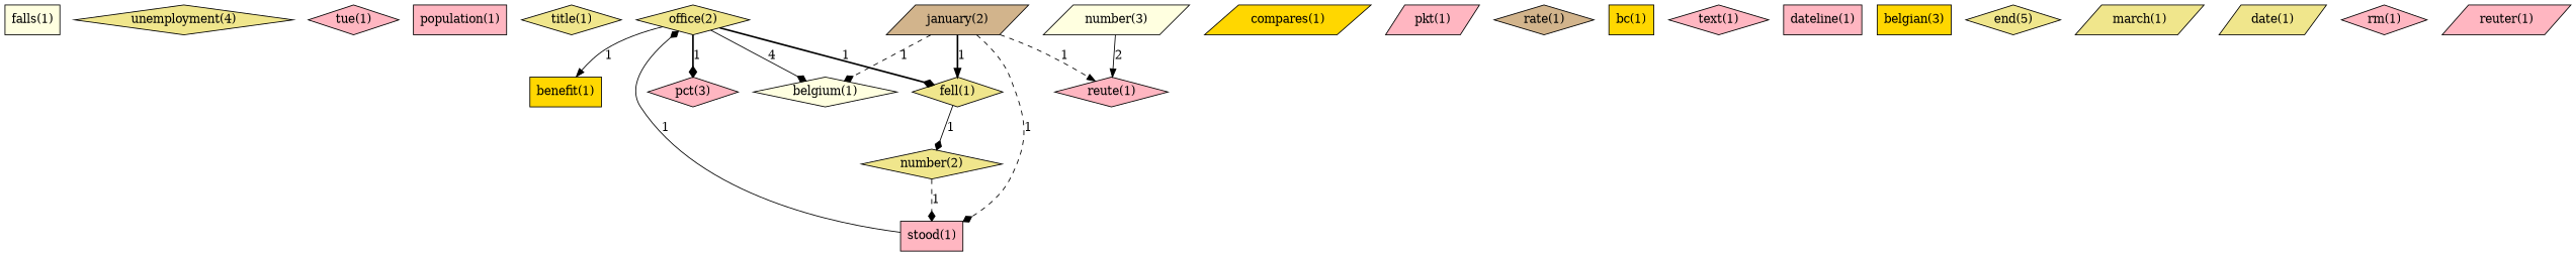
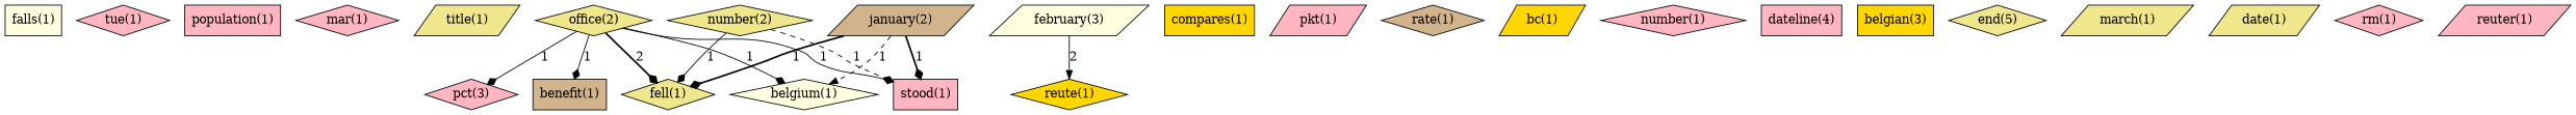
  digraph {
    node [fillcolor=lightpink shape=diamond style=filled]
    edge [arrowhead=diamond style=solid]
    n1 [fillcolor=lightyellow label="falls(1)" shape=box]
-   n2 [fillcolor=khaki label="unemployment(4)"]
    n3 [label="tue(1)"]
    n4 [label="population(1)" shape=box]
-   n6 [fillcolor=khaki label="title(1)"]
+   n5 [label="mar(1)"]
+   n6 [fillcolor=khaki label="title(1)" shape=parallelogram]
    n7 [fillcolor=khaki label="office(2)"]
    n8 [label="pct(3)"]
-   n9 [fillcolor=gold label="benefit(1)" shape=box]
+   n9 [fillcolor=tan label="benefit(1)" shape=box]
    n10 [label="stood(1)" shape=box]
    n11 [fillcolor=khaki label="fell(1)"]
    n12 [fillcolor=lightyellow label="belgium(1)"]
-   n13 [label="reute(1)"]
-   n14 [fillcolor=gold label="compares(1)" shape=parallelogram]
+   n13 [fillcolor=gold label="reute(1)"]
+   n14 [fillcolor=gold label="compares(1)" shape=box]
    n15 [label="pkt(1)" shape=parallelogram]
    n16 [fillcolor=khaki label="number(2)"]
    n17 [fillcolor=tan label="rate(1)"]
    n18 [fillcolor=tan label="january(2)" shape=parallelogram]
-   n19 [fillcolor=gold label="bc(1)" shape=box]
-   n20 [label="text(1)"]
-   n21 [label="dateline(1)" shape=box]
+   n19 [fillcolor=gold label="bc(1)" shape=parallelogram]
+   n20 [label="number(1)"]
+   n21 [label="dateline(4)" shape=box]
    n22 [fillcolor=gold label="belgian(3)" shape=box]
-   n23 [fillcolor=lightyellow label="number(3)" shape=parallelogram]
+   n23 [fillcolor=lightyellow label="february(3)" shape=parallelogram]
    n24 [fillcolor=khaki label="end(5)"]
    n25 [fillcolor=khaki label="march(1)" shape=parallelogram]
    n26 [fillcolor=khaki label="date(1)" shape=parallelogram]
    n27 [label="rm(1)"]
    n28 [label="reuter(1)" shape=parallelogram]
-   n7 -> n8 [label=1 style=bold]
-   n7 -> n9 [arrowhead=normal label=1]
-   n10 -> n7 [label=1]
-   n7 -> n11 [label=1 style=bold]
-   n7 -> n12 [label=4]
+   n7 -> n8 [label=1]
+   n7 -> n9 [label=1]
+   n7 -> n10 [label=1]
+   n7 -> n11 [label=2 style=bold]
+   n7 -> n12 [label=1]
    n16 -> n10 [label=1 style=dashed]
-   n11 -> n16 [label=1]
-   n18 -> n10 [label=1 style=dashed]
-   n18 -> n11 [arrowhead=normal label=1 style=bold]
-   n18 -> n12 [label=1 style=dashed]
-   n18 -> n13 [arrowhead=normal label=1 style=dashed]
+   n16 -> n11 [label=1]
+   n18 -> n10 [label=1 style=bold]
+   n18 -> n11 [label=1 style=bold]
+   n18 -> n12 [arrowhead=normal label=1 style=dashed]
    n23 -> n13 [arrowhead=normal label=2]
  }
